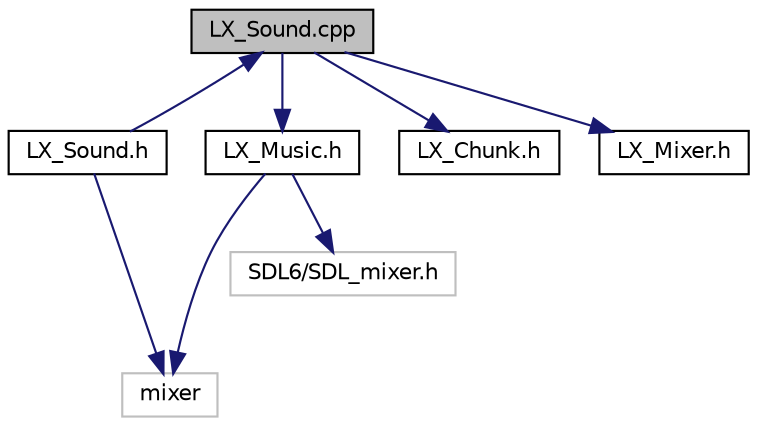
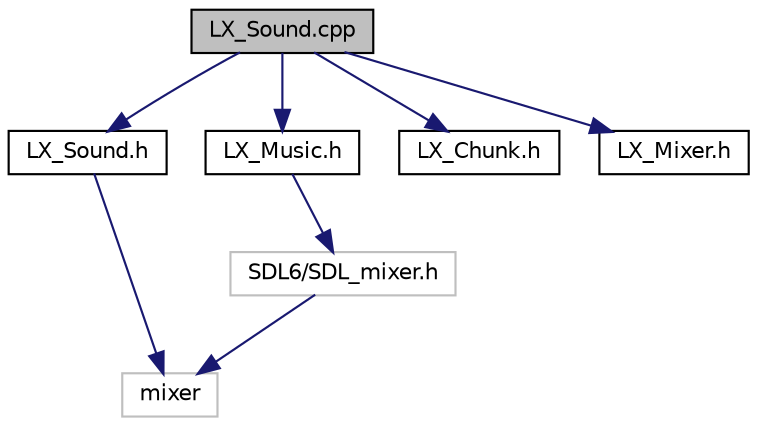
  digraph {
    node [color=black fillcolor=white fontname=Helvetica fontsize=10 shape=record style=filled]
    edge [color=midnightblue fontname=Helvetica fontsize=10 labelfontname=Helvetica labelfontsize=10 style=solid]
    n1 [fillcolor=grey75 fontcolor=black height=0.2 label="LX_Sound.cpp" width=0.4]
    n2 [height=0.2 label="LX_Sound.h" width=0.4]
    n3 [height=0.2 label="LX_Music.h" width=0.4]
    n4 [height=0.2 label="LX_Chunk.h" width=0.4]
    n5 [height=0.2 label="LX_Mixer.h" width=0.4]
    n6 [color=grey75 height=0.2 label=mixer width=0.4]
    n7 [color=grey75 height=0.2 label="SDL6/SDL_mixer.h" width=0.4]
-   n2 -> n1
+   n1 -> n2
    n1 -> n3
    n1 -> n4
    n1 -> n5
    n2 -> n6
-   n3 -> n6
+   n7 -> n6
    n3 -> n7
  }
